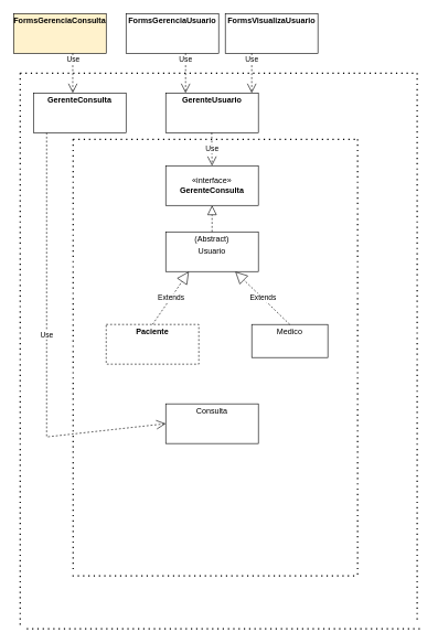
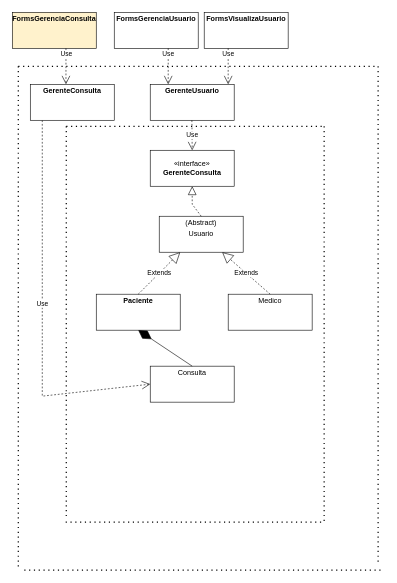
  <mxCell id="0" />
  <mxCell id="1" parent="0" />
- <mxCell id="2" value="&lt;p style=&quot;margin:0px;margin-top:4px;text-align:center;&quot;&gt;&lt;b style=&quot;background-color: initial;&quot;&gt;Paciente&lt;/b&gt;&lt;br&gt;&lt;/p&gt;" style="verticalAlign=top;align=left;overflow=fill;html=1;whiteSpace=wrap;dashed=1;" vertex="1" parent="1"><mxGeometry x="160" y="490" width="140" height="60" as="geometry" /></mxCell>
- <mxCell id="3" value="&lt;p style=&quot;margin:0px;margin-top:4px;text-align:center;&quot;&gt;Medico&lt;/p&gt;" style="verticalAlign=top;align=left;overflow=fill;html=1;whiteSpace=wrap;" vertex="1" parent="1"><mxGeometry x="380" y="490" width="115" height="50" as="geometry" /></mxCell>
- <mxCell id="4" value="&lt;p style=&quot;margin:0px;margin-top:4px;text-align:center;&quot;&gt;(Abstract)&lt;/p&gt;&lt;p style=&quot;margin:0px;margin-top:4px;text-align:center;&quot;&gt;Usuario&lt;/p&gt;" style="verticalAlign=top;align=left;overflow=fill;html=1;whiteSpace=wrap;" vertex="1" parent="1"><mxGeometry x="250" y="350" width="140" height="60" as="geometry" /></mxCell>
+ <mxCell id="2" value="&lt;p style=&quot;margin:0px;margin-top:4px;text-align:center;&quot;&gt;&lt;b style=&quot;background-color: initial;&quot;&gt;Paciente&lt;/b&gt;&lt;br&gt;&lt;/p&gt;" style="verticalAlign=top;align=left;overflow=fill;html=1;whiteSpace=wrap;" vertex="1" parent="1"><mxGeometry x="160" y="490" width="140" height="60" as="geometry" /></mxCell>
+ <mxCell id="3" value="&lt;p style=&quot;margin:0px;margin-top:4px;text-align:center;&quot;&gt;Medico&lt;/p&gt;" style="verticalAlign=top;align=left;overflow=fill;html=1;whiteSpace=wrap;" vertex="1" parent="1"><mxGeometry x="380" y="490" width="140" height="60" as="geometry" /></mxCell>
+ <mxCell id="4" value="&lt;p style=&quot;margin:0px;margin-top:4px;text-align:center;&quot;&gt;(Abstract)&lt;/p&gt;&lt;p style=&quot;margin:0px;margin-top:4px;text-align:center;&quot;&gt;Usuario&lt;/p&gt;" style="verticalAlign=top;align=left;overflow=fill;html=1;whiteSpace=wrap;" vertex="1" parent="1"><mxGeometry x="265" y="360" width="140" height="60" as="geometry" /></mxCell>
  <mxCell id="5" value="" style="endArrow=none;dashed=1;html=1;dashPattern=1 3;strokeWidth=2;rounded=0;" edge="1" parent="1"><mxGeometry width="50" height="50" relative="1" as="geometry"><mxPoint x="30" y="110" as="sourcePoint" /><mxPoint x="630" y="110" as="targetPoint" /></mxGeometry></mxCell>
  <mxCell id="6" value="" style="endArrow=none;dashed=1;html=1;dashPattern=1 3;strokeWidth=2;rounded=0;" edge="1" parent="1"><mxGeometry width="50" height="50" relative="1" as="geometry"><mxPoint x="30" y="110" as="sourcePoint" /><mxPoint x="30" y="950" as="targetPoint" /></mxGeometry></mxCell>
  <mxCell id="7" value="" style="endArrow=none;dashed=1;html=1;dashPattern=1 3;strokeWidth=2;rounded=0;" edge="1" parent="1"><mxGeometry width="50" height="50" relative="1" as="geometry"><mxPoint x="630" y="110" as="sourcePoint" /><mxPoint x="630" y="940" as="targetPoint" /></mxGeometry></mxCell>
  <mxCell id="8" value="" style="endArrow=none;dashed=1;html=1;dashPattern=1 3;strokeWidth=2;rounded=0;" edge="1" parent="1"><mxGeometry width="50" height="50" relative="1" as="geometry"><mxPoint x="40" y="950" as="sourcePoint" /><mxPoint x="640" y="950" as="targetPoint" /></mxGeometry></mxCell>
  <mxCell id="9" value="«interface»&lt;br&gt;&lt;b&gt;GerenteConsulta&lt;/b&gt;" style="html=1;whiteSpace=wrap;" vertex="1" parent="1"><mxGeometry x="250" y="250" width="140" height="60" as="geometry" /></mxCell>
  <mxCell id="10" value="&lt;p style=&quot;margin:0px;margin-top:4px;text-align:center;&quot;&gt;&lt;b&gt;FormsGerenciaUsuario&lt;/b&gt;&lt;/p&gt;" style="verticalAlign=top;align=left;overflow=fill;html=1;whiteSpace=wrap;" vertex="1" parent="1"><mxGeometry x="190" y="20" width="140" height="60" as="geometry" /></mxCell>
  <mxCell id="11" value="&lt;p style=&quot;margin:0px;margin-top:4px;text-align:center;&quot;&gt;&lt;b style=&quot;background-color: initial;&quot;&gt;GerenteUsuario&lt;/b&gt;&lt;br&gt;&lt;/p&gt;" style="verticalAlign=top;align=left;overflow=fill;html=1;whiteSpace=wrap;" vertex="1" parent="1"><mxGeometry x="250" y="140" width="140" height="60" as="geometry" /></mxCell>
  <mxCell id="12" value="Use" style="endArrow=open;endSize=12;dashed=1;html=1;rounded=0;exitX=0.5;exitY=1;exitDx=0;exitDy=0;entryX=0.5;entryY=0;entryDx=0;entryDy=0;" edge="1" parent="1"><mxGeometry x="-0.667" width="160" relative="1" as="geometry"><mxPoint x="280" y="80" as="sourcePoint" /><mxPoint x="280" y="140" as="targetPoint" /><mxPoint as="offset" /></mxGeometry></mxCell>
  <mxCell id="13" value="Use" style="endArrow=open;endSize=12;dashed=1;html=1;rounded=0;exitX=0.5;exitY=1;exitDx=0;exitDy=0;" edge="1" parent="1"><mxGeometry width="160" relative="1" as="geometry"><mxPoint x="319.5" y="200" as="sourcePoint" /><mxPoint x="320" y="250" as="targetPoint" /></mxGeometry></mxCell>
  <mxCell id="14" value="&lt;p style=&quot;margin:0px;margin-top:4px;text-align:center;&quot;&gt;Consulta&lt;/p&gt;" style="verticalAlign=top;align=left;overflow=fill;html=1;whiteSpace=wrap;" vertex="1" parent="1"><mxGeometry x="250" y="610" width="140" height="60" as="geometry" /></mxCell>
  <mxCell id="15" value="" style="endArrow=none;dashed=1;html=1;dashPattern=1 3;strokeWidth=2;rounded=0;" edge="1" parent="1"><mxGeometry width="50" height="50" relative="1" as="geometry"><mxPoint x="110" y="210" as="sourcePoint" /><mxPoint x="540" y="210" as="targetPoint" /></mxGeometry></mxCell>
  <mxCell id="16" value="" style="endArrow=none;dashed=1;html=1;dashPattern=1 3;strokeWidth=2;rounded=0;" edge="1" parent="1"><mxGeometry width="50" height="50" relative="1" as="geometry"><mxPoint x="110" y="210" as="sourcePoint" /><mxPoint x="110" y="860" as="targetPoint" /></mxGeometry></mxCell>
  <mxCell id="17" value="" style="endArrow=none;dashed=1;html=1;dashPattern=1 3;strokeWidth=2;rounded=0;" edge="1" parent="1"><mxGeometry width="50" height="50" relative="1" as="geometry"><mxPoint x="540" y="210" as="sourcePoint" /><mxPoint x="540" y="870" as="targetPoint" /></mxGeometry></mxCell>
  <mxCell id="18" value="" style="endArrow=none;dashed=1;html=1;dashPattern=1 3;strokeWidth=2;rounded=0;" edge="1" parent="1"><mxGeometry width="50" height="50" relative="1" as="geometry"><mxPoint x="109" y="870" as="sourcePoint" /><mxPoint x="539" y="870" as="targetPoint" /></mxGeometry></mxCell>
  <mxCell id="19" value="" style="endArrow=block;dashed=1;endFill=0;endSize=12;html=1;rounded=0;exitX=0.5;exitY=0;exitDx=0;exitDy=0;entryX=0.5;entryY=1;entryDx=0;entryDy=0;" edge="1" parent="1" source="4" target="9"><mxGeometry width="160" relative="1" as="geometry"><mxPoint x="390" y="350" as="sourcePoint" /><mxPoint x="480" y="320" as="targetPoint" /><Array as="points"><mxPoint x="320" y="340" /></Array></mxGeometry></mxCell>
  <mxCell id="20" value="Extends" style="endArrow=block;endSize=16;endFill=0;html=1;rounded=0;exitX=0.5;exitY=0;exitDx=0;exitDy=0;entryX=0.75;entryY=1;entryDx=0;entryDy=0;dashed=1;" edge="1" parent="1" source="3" target="4"><mxGeometry width="160" relative="1" as="geometry"><mxPoint x="250" y="460" as="sourcePoint" /><mxPoint x="410" y="460" as="targetPoint" /></mxGeometry></mxCell>
  <mxCell id="21" value="Extends" style="endArrow=block;endSize=16;endFill=0;html=1;rounded=0;exitX=0.5;exitY=0;exitDx=0;exitDy=0;entryX=0.25;entryY=1;entryDx=0;entryDy=0;dashed=1;" edge="1" parent="1" source="2" target="4"><mxGeometry width="160" relative="1" as="geometry"><mxPoint x="298" y="517" as="sourcePoint" /><mxPoint x="210" y="450" as="targetPoint" /><Array as="points" /></mxGeometry></mxCell>
+ <mxCell id="22" value="" style="endArrow=diamondThin;endFill=1;endSize=24;html=1;rounded=0;exitX=0.5;exitY=0;exitDx=0;exitDy=0;entryX=0.5;entryY=1;entryDx=0;entryDy=0;" edge="1" parent="1" source="14" target="2"><mxGeometry width="160" relative="1" as="geometry"><mxPoint x="210" y="590" as="sourcePoint" /><mxPoint x="370" y="590" as="targetPoint" /></mxGeometry></mxCell>
  <mxCell id="23" value="Use" style="endArrow=open;endSize=12;dashed=1;html=1;rounded=0;entryX=0;entryY=0.5;entryDx=0;entryDy=0;" edge="1" parent="1" target="14"><mxGeometry width="160" relative="1" as="geometry"><mxPoint x="70" y="170" as="sourcePoint" /><mxPoint x="70.5" y="670" as="targetPoint" /><Array as="points"><mxPoint x="70" y="660" /></Array></mxGeometry></mxCell>
  <mxCell id="24" value="&lt;p style=&quot;margin:0px;margin-top:4px;text-align:center;&quot;&gt;&lt;b style=&quot;background-color: initial;&quot;&gt;GerenteConsulta&lt;/b&gt;&lt;br&gt;&lt;/p&gt;" style="verticalAlign=top;align=left;overflow=fill;html=1;whiteSpace=wrap;" vertex="1" parent="1"><mxGeometry x="50" y="140" width="140" height="60" as="geometry" /></mxCell>
  <mxCell id="25" value="&lt;p style=&quot;margin:0px;margin-top:4px;text-align:center;&quot;&gt;&lt;b&gt;FormsGerenciaConsulta&lt;/b&gt;&lt;/p&gt;" style="verticalAlign=top;align=left;overflow=fill;html=1;whiteSpace=wrap;fillColor=#fff2cc;" vertex="1" parent="1"><mxGeometry x="20" y="20" width="140" height="60" as="geometry" /></mxCell>
  <mxCell id="26" value="Use" style="endArrow=open;endSize=12;dashed=1;html=1;rounded=0;exitX=0.5;exitY=1;exitDx=0;exitDy=0;entryX=0.5;entryY=0;entryDx=0;entryDy=0;" edge="1" parent="1"><mxGeometry x="-0.667" width="160" relative="1" as="geometry"><mxPoint x="109.5" y="80" as="sourcePoint" /><mxPoint x="109.5" y="140" as="targetPoint" /><mxPoint as="offset" /></mxGeometry></mxCell>
  <mxCell id="27" value="&lt;p style=&quot;margin:0px;margin-top:4px;text-align:center;&quot;&gt;&lt;b&gt;FormsVisualizaUsuario&lt;/b&gt;&lt;/p&gt;" style="verticalAlign=top;align=left;overflow=fill;html=1;whiteSpace=wrap;" vertex="1" parent="1"><mxGeometry x="340" y="20" width="140" height="60" as="geometry" /></mxCell>
  <mxCell id="28" value="Use" style="endArrow=open;endSize=12;dashed=1;html=1;rounded=0;exitX=0.5;exitY=1;exitDx=0;exitDy=0;entryX=0.5;entryY=0;entryDx=0;entryDy=0;" edge="1" parent="1"><mxGeometry x="-0.667" width="160" relative="1" as="geometry"><mxPoint x="380" y="80" as="sourcePoint" /><mxPoint x="380" y="140" as="targetPoint" /><mxPoint as="offset" /></mxGeometry></mxCell>
